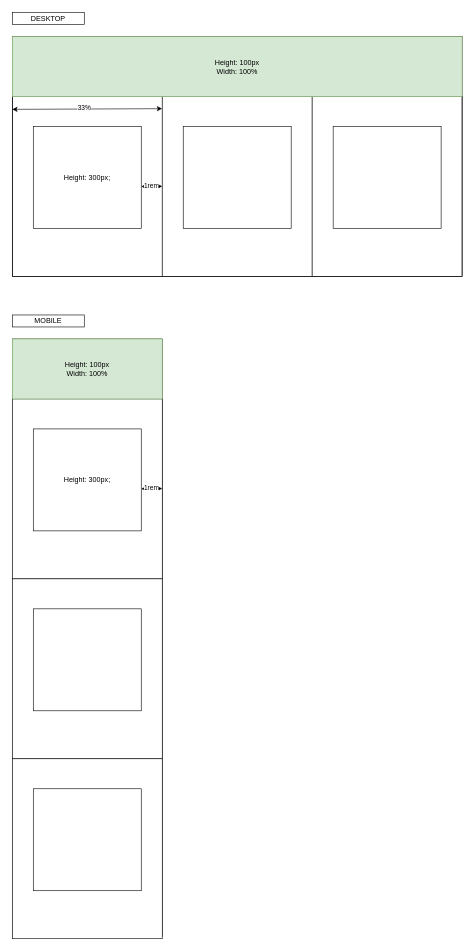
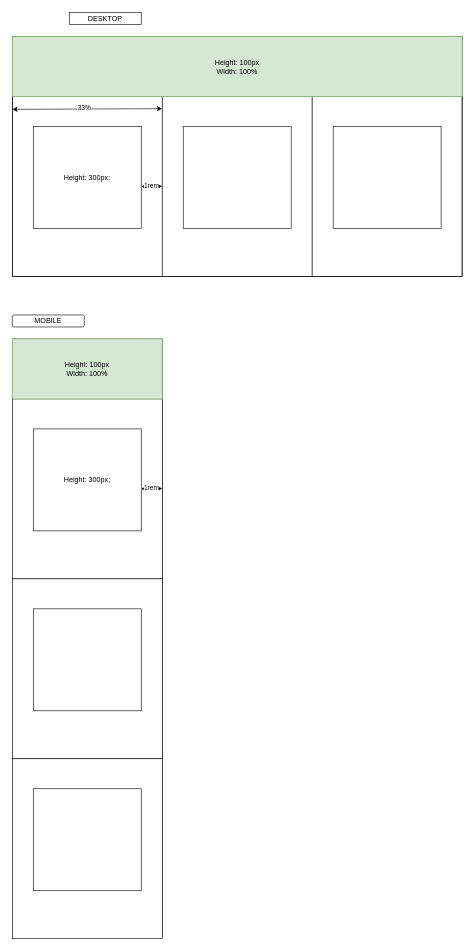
  <mxCell id="0" />
  <mxCell id="1" parent="0" />
  <mxCell id="2" value="" style="rounded=0;whiteSpace=wrap;html=1;fillColor=none;" vertex="1" parent="1"><mxGeometry x="20" y="564" width="250" height="996" as="geometry" /></mxCell>
  <mxCell id="3" value="" style="rounded=0;whiteSpace=wrap;html=1;" vertex="1" parent="1"><mxGeometry x="20" y="160" width="250" height="300" as="geometry" /></mxCell>
  <mxCell id="4" value="" style="rounded=0;whiteSpace=wrap;html=1;" vertex="1" parent="1"><mxGeometry x="270" y="160" width="250" height="300" as="geometry" /></mxCell>
  <mxCell id="5" value="" style="rounded=0;whiteSpace=wrap;html=1;" vertex="1" parent="1"><mxGeometry x="520" y="160" width="250" height="300" as="geometry" /></mxCell>
  <mxCell id="6" value="" style="rounded=0;whiteSpace=wrap;html=1;fillColor=none;" vertex="1" parent="1"><mxGeometry x="20" y="60" width="750" height="400" as="geometry" /></mxCell>
  <mxCell id="7" value="Height: 100px&lt;br&gt;Width: 100%" style="rounded=0;whiteSpace=wrap;html=1;fillColor=#d5e8d4;strokeColor=#82b366;" vertex="1" parent="1"><mxGeometry x="20" y="60" width="750" height="100" as="geometry" /></mxCell>
  <mxCell id="8" value="" style="rounded=0;whiteSpace=wrap;html=1;" vertex="1" parent="1"><mxGeometry x="305" y="210" width="180" height="170" as="geometry" /></mxCell>
  <mxCell id="9" value="" style="rounded=0;whiteSpace=wrap;html=1;" vertex="1" parent="1"><mxGeometry x="555" y="210" width="180" height="170" as="geometry" /></mxCell>
  <mxCell id="10" value="Height: 300px;" style="rounded=0;whiteSpace=wrap;html=1;" vertex="1" parent="1"><mxGeometry x="55" y="210" width="180" height="170" as="geometry" /></mxCell>
  <mxCell id="11" value="" style="endArrow=classic;startArrow=classic;html=1;rounded=0;exitX=1;exitY=0.587;exitDx=0;exitDy=0;exitPerimeter=0;" edge="1" parent="1" source="10"><mxGeometry width="100" height="100" relative="1" as="geometry"><mxPoint x="240" y="310" as="sourcePoint" /><mxPoint x="270" y="309.5" as="targetPoint" /></mxGeometry></mxCell>
  <mxCell id="12" value="1rem" style="edgeLabel;html=1;align=center;verticalAlign=middle;resizable=0;points=[];" vertex="1" connectable="0" parent="11"><mxGeometry x="-0.043" y="2" relative="1" as="geometry"><mxPoint as="offset" /></mxGeometry></mxCell>
- <mxCell id="13" value="DESKTOP" style="rounded=0;whiteSpace=wrap;html=1;fillColor=none;" vertex="1" parent="1"><mxGeometry x="20" y="20" width="120" height="20" as="geometry" /></mxCell>
+ <mxCell id="13" value="DESKTOP" style="rounded=0;whiteSpace=wrap;html=1;fillColor=none;" vertex="1" parent="1"><mxGeometry x="115" y="20" width="120" height="20" as="geometry" /></mxCell>
  <mxCell id="14" value="" style="rounded=0;whiteSpace=wrap;html=1;" vertex="1" parent="1"><mxGeometry x="20" y="664" width="250" height="300" as="geometry" /></mxCell>
  <mxCell id="15" value="" style="rounded=0;whiteSpace=wrap;html=1;" vertex="1" parent="1"><mxGeometry x="20" y="964" width="250" height="300" as="geometry" /></mxCell>
  <mxCell id="16" value="" style="rounded=0;whiteSpace=wrap;html=1;" vertex="1" parent="1"><mxGeometry x="20" y="1264" width="250" height="300" as="geometry" /></mxCell>
  <mxCell id="17" value="Height: 100px&lt;br&gt;Width: 100%" style="rounded=0;whiteSpace=wrap;html=1;fillColor=#d5e8d4;strokeColor=#82b366;" vertex="1" parent="1"><mxGeometry x="20" y="564" width="250" height="100" as="geometry" /></mxCell>
  <mxCell id="18" value="" style="rounded=0;whiteSpace=wrap;html=1;" vertex="1" parent="1"><mxGeometry x="55" y="1014" width="180" height="170" as="geometry" /></mxCell>
  <mxCell id="19" value="" style="rounded=0;whiteSpace=wrap;html=1;" vertex="1" parent="1"><mxGeometry x="55" y="1314" width="180" height="170" as="geometry" /></mxCell>
  <mxCell id="20" value="Height: 300px;" style="rounded=0;whiteSpace=wrap;html=1;" vertex="1" parent="1"><mxGeometry x="55" y="714" width="180" height="170" as="geometry" /></mxCell>
  <mxCell id="21" value="" style="endArrow=classic;startArrow=classic;html=1;rounded=0;exitX=1;exitY=0.587;exitDx=0;exitDy=0;exitPerimeter=0;" edge="1" parent="1" source="20"><mxGeometry width="100" height="100" relative="1" as="geometry"><mxPoint x="240" y="814" as="sourcePoint" /><mxPoint x="270" y="813.5" as="targetPoint" /></mxGeometry></mxCell>
  <mxCell id="22" value="1rem" style="edgeLabel;html=1;align=center;verticalAlign=middle;resizable=0;points=[];" vertex="1" connectable="0" parent="21"><mxGeometry x="-0.043" y="2" relative="1" as="geometry"><mxPoint as="offset" /></mxGeometry></mxCell>
- <mxCell id="23" value="MOBILE" style="rounded=0;whiteSpace=wrap;html=1;fillColor=none;" vertex="1" parent="1"><mxGeometry x="20" y="524" width="120" height="20" as="geometry" /></mxCell>
+ <mxCell id="23" value="MOBILE" style="whiteSpace=wrap;html=1;fillColor=none;rounded=1;" vertex="1" parent="1"><mxGeometry x="20" y="524" width="120" height="20" as="geometry" /></mxCell>
  <mxCell id="24" value="" style="endArrow=classic;startArrow=classic;html=1;rounded=0;exitX=0;exitY=0.303;exitDx=0;exitDy=0;exitPerimeter=0;entryX=0.333;entryY=0.3;entryDx=0;entryDy=0;entryPerimeter=0;" edge="1" parent="1" source="6" target="6"><mxGeometry width="100" height="100" relative="1" as="geometry"><mxPoint x="140" y="180.29" as="sourcePoint" /><mxPoint x="175" y="180" as="targetPoint" /></mxGeometry></mxCell>
  <mxCell id="25" value="33%" style="edgeLabel;html=1;align=center;verticalAlign=middle;resizable=0;points=[];" vertex="1" connectable="0" parent="24"><mxGeometry x="-0.043" y="2" relative="1" as="geometry"><mxPoint as="offset" /></mxGeometry></mxCell>
